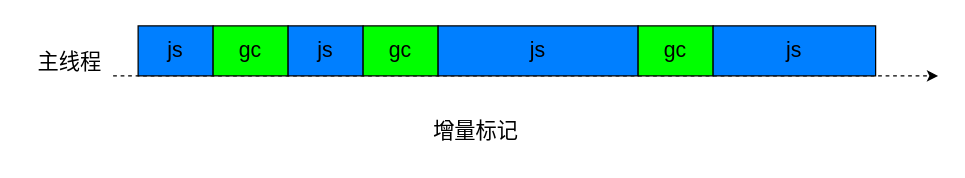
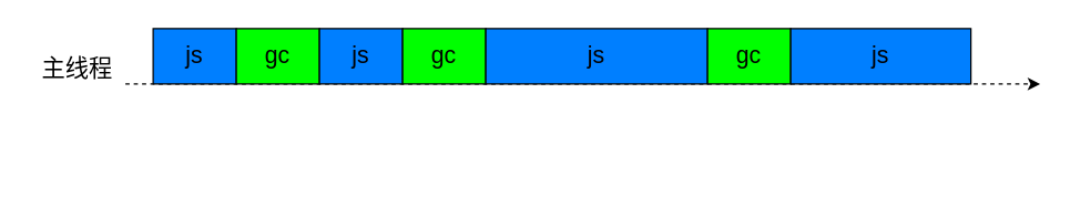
  <mxCell id="0" />
  <mxCell id="1" parent="0" />
  <mxCell id="2" value="" style="endArrow=classic;html=1;dashed=1;" parent="1" edge="1"><mxGeometry width="50" height="50" relative="1" as="geometry"><mxPoint x="90" y="60" as="sourcePoint" /><mxPoint x="750" y="60" as="targetPoint" /></mxGeometry></mxCell>
  <mxCell id="3" value="主线程" style="text;html=1;align=center;verticalAlign=middle;resizable=0;points=[];autosize=1;strokeColor=none;fontSize=17;" parent="1" vertex="1"><mxGeometry x="20" y="35" width="70" height="30" as="geometry" /></mxCell>
  <mxCell id="4" value="js" style="rounded=0;whiteSpace=wrap;html=1;fontSize=17;fillColor=#007FFF;" parent="1" vertex="1"><mxGeometry x="110" y="20" width="60" height="40" as="geometry" /></mxCell>
  <mxCell id="5" value="gc" style="rounded=0;whiteSpace=wrap;html=1;fontSize=17;fillColor=#00FF00;" parent="1" vertex="1"><mxGeometry x="170" y="20" width="60" height="40" as="geometry" /></mxCell>
  <mxCell id="6" value="js" style="rounded=0;whiteSpace=wrap;html=1;fontSize=17;fillColor=#007FFF;" parent="1" vertex="1"><mxGeometry x="230" y="20" width="60" height="40" as="geometry" /></mxCell>
  <mxCell id="7" value="gc" style="rounded=0;whiteSpace=wrap;html=1;fontSize=17;fillColor=#00FF00;" parent="1" vertex="1"><mxGeometry x="290" y="20" width="60" height="40" as="geometry" /></mxCell>
  <mxCell id="8" value="js" style="rounded=0;whiteSpace=wrap;html=1;fontSize=17;fillColor=#007FFF;" parent="1" vertex="1"><mxGeometry x="350" y="20" width="160" height="40" as="geometry" /></mxCell>
  <mxCell id="9" value="gc" style="rounded=0;whiteSpace=wrap;html=1;fontSize=17;fillColor=#00FF00;" parent="1" vertex="1"><mxGeometry x="510" y="20" width="60" height="40" as="geometry" /></mxCell>
  <mxCell id="10" value="js" style="rounded=0;whiteSpace=wrap;html=1;fontSize=17;fillColor=#007FFF;" parent="1" vertex="1"><mxGeometry x="570" y="20" width="130" height="40" as="geometry" /></mxCell>
- <mxCell id="11" value="增量标记&lt;br&gt;" style="text;html=1;align=center;verticalAlign=middle;resizable=0;points=[];autosize=1;strokeColor=none;fontSize=17;" parent="1" vertex="1"><mxGeometry x="340" y="90" width="80" height="30" as="geometry" /></mxCell>
